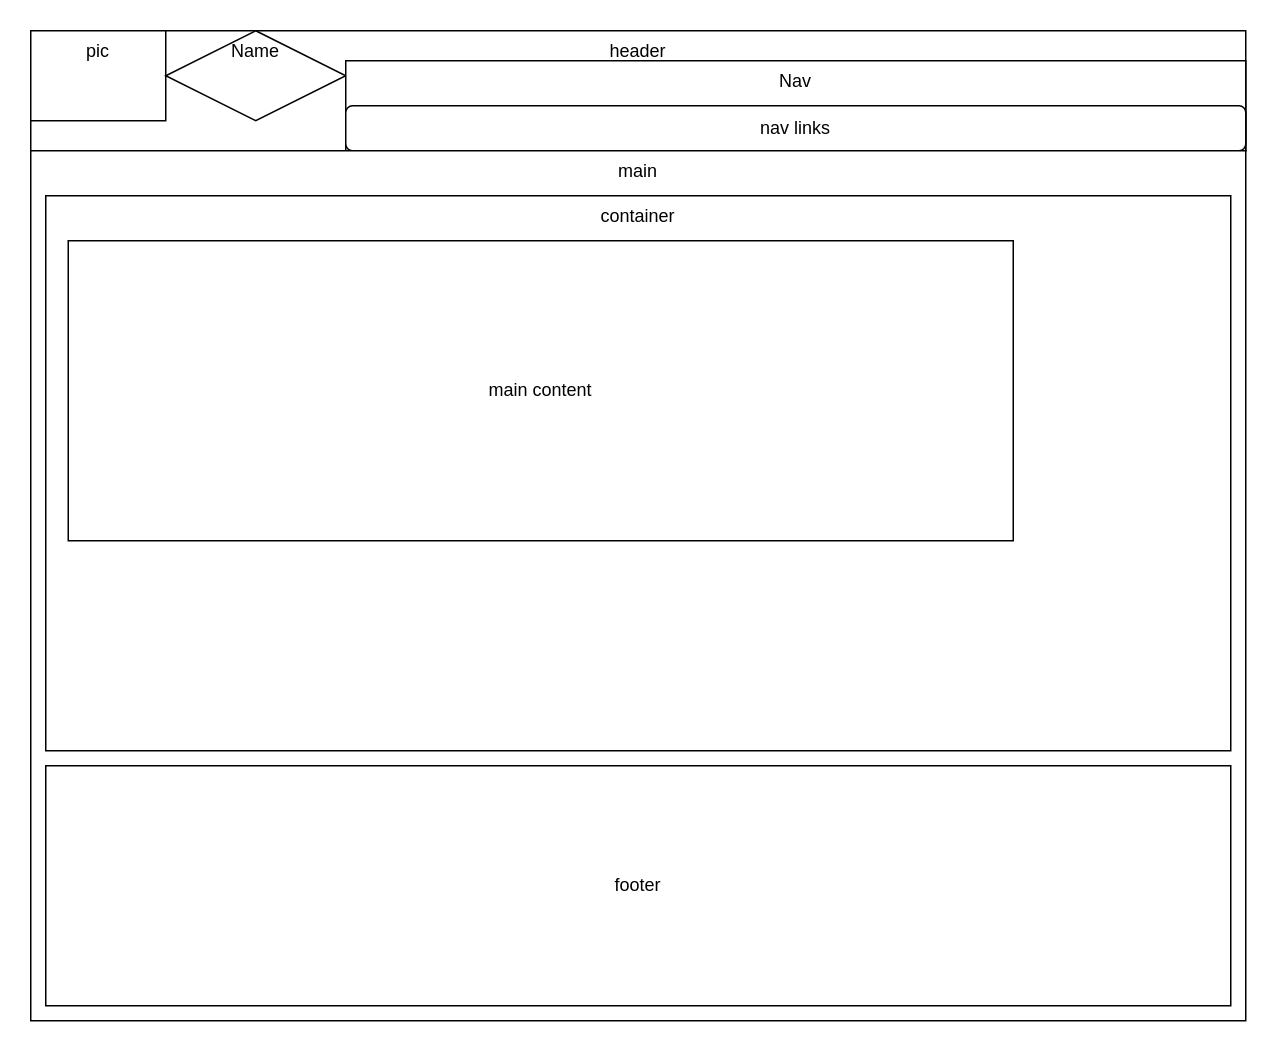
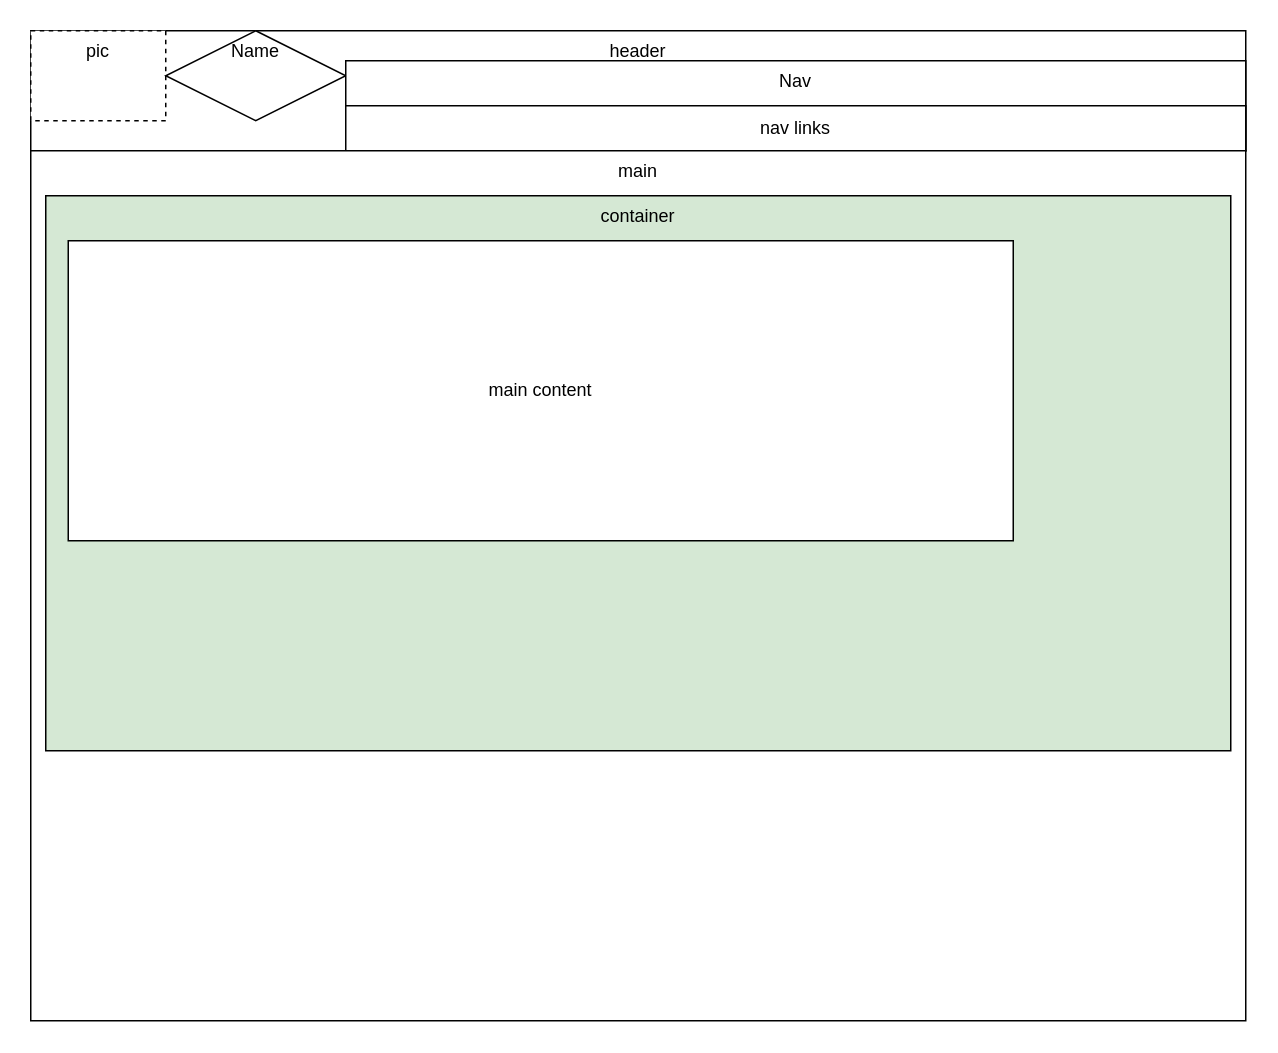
  <mxCell id="0" />
  <mxCell id="1" parent="0" />
  <mxCell id="2" value="header" style="rounded=0;whiteSpace=wrap;html=1;verticalAlign=top;" vertex="1" parent="1"><mxGeometry x="20" y="20" width="810" height="80" as="geometry" /></mxCell>
- <mxCell id="3" value="pic" style="rounded=0;whiteSpace=wrap;html=1;verticalAlign=top;" vertex="1" parent="1"><mxGeometry x="20" y="20" width="90" height="60" as="geometry" /></mxCell>
+ <mxCell id="3" value="pic" style="rounded=0;whiteSpace=wrap;html=1;verticalAlign=top;dashed=1;" vertex="1" parent="1"><mxGeometry x="20" y="20" width="90" height="60" as="geometry" /></mxCell>
  <mxCell id="4" value="Name" style="rhombus;whiteSpace=wrap;html=1;verticalAlign=top;" vertex="1" parent="1"><mxGeometry x="110" y="20" width="120" height="60" as="geometry" /></mxCell>
  <mxCell id="5" value="Nav" style="rounded=0;whiteSpace=wrap;html=1;verticalAlign=top;" vertex="1" parent="1"><mxGeometry x="230" y="40" width="600" height="60" as="geometry" /></mxCell>
- <mxCell id="6" value="nav links" style="whiteSpace=wrap;html=1;rounded=1;" vertex="1" parent="1"><mxGeometry x="230" y="70" width="600" height="30" as="geometry" /></mxCell>
+ <mxCell id="6" value="nav links" style="rounded=0;whiteSpace=wrap;html=1;" vertex="1" parent="1"><mxGeometry x="230" y="70" width="600" height="30" as="geometry" /></mxCell>
  <mxCell id="7" value="main" style="rounded=0;whiteSpace=wrap;html=1;verticalAlign=top;" vertex="1" parent="1"><mxGeometry x="20" y="100" width="810" height="580" as="geometry" /></mxCell>
- <mxCell id="8" value="container" style="rounded=0;whiteSpace=wrap;html=1;verticalAlign=top;" vertex="1" parent="1"><mxGeometry x="30" y="130" width="790" height="370" as="geometry" /></mxCell>
+ <mxCell id="8" value="container" style="rounded=0;whiteSpace=wrap;html=1;verticalAlign=top;fillColor=#d5e8d4;" vertex="1" parent="1"><mxGeometry x="30" y="130" width="790" height="370" as="geometry" /></mxCell>
  <mxCell id="9" value="main content" style="rounded=0;whiteSpace=wrap;html=1;" vertex="1" parent="1"><mxGeometry x="45" y="160" width="630" height="200" as="geometry" /></mxCell>
- <mxCell id="10" value="footer" style="rounded=0;whiteSpace=wrap;html=1;" vertex="1" parent="1"><mxGeometry x="30" y="510" width="790" height="160" as="geometry" /></mxCell>
